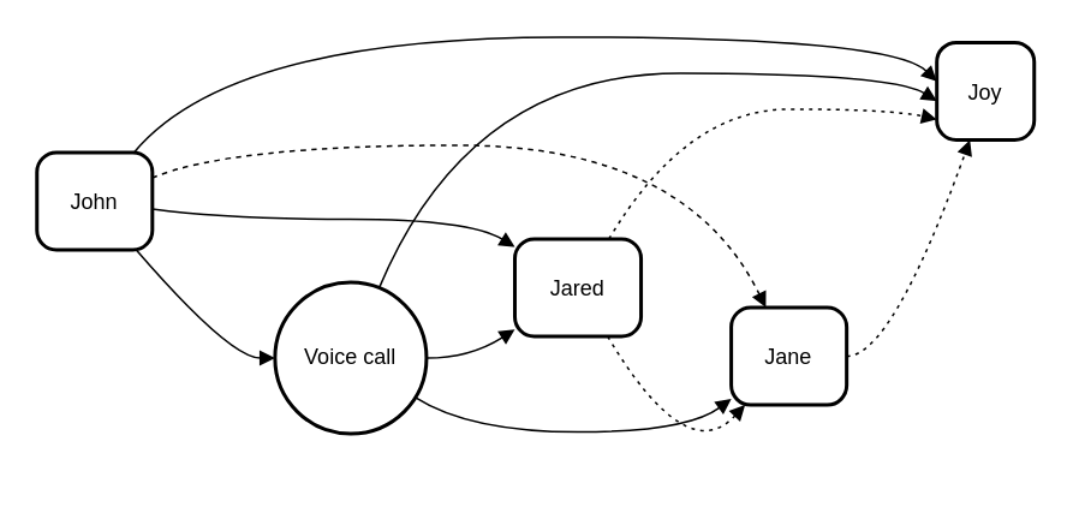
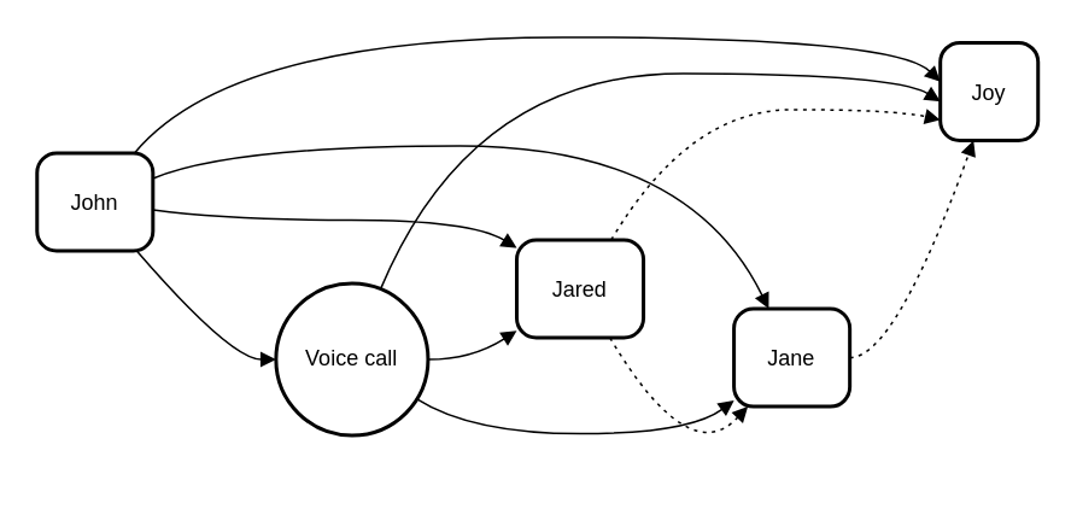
  <mxCell id="0" />
  <mxCell id="1" parent="0" />
  <mxCell id="2" value="John" style="rounded=1;arcSize=20;strokeWidth=2" vertex="1" parent="1"><mxGeometry x="20" y="84" width="64" height="54" as="geometry" /></mxCell>
  <mxCell id="3" value="Voice call" style="ellipse;aspect=fixed;strokeWidth=2;whiteSpace=wrap;" vertex="1" parent="1"><mxGeometry x="152" y="156" width="84" height="84" as="geometry" /></mxCell>
  <mxCell id="4" value="Jared" style="rounded=1;arcSize=20;strokeWidth=2" vertex="1" parent="1"><mxGeometry x="285" y="132" width="70" height="54" as="geometry" /></mxCell>
  <mxCell id="5" value="Jane" style="rounded=1;arcSize=20;strokeWidth=2" vertex="1" parent="1"><mxGeometry x="405" y="170" width="64" height="54" as="geometry" /></mxCell>
  <mxCell id="6" value="Joy" style="rounded=1;arcSize=20;strokeWidth=2" vertex="1" parent="1"><mxGeometry x="519" y="23" width="54" height="54" as="geometry" /></mxCell>
  <mxCell id="7" value="" style="curved=1;startArrow=none;endArrow=block;exitX=0.86;exitY=1;entryX=0;entryY=0.5;" edge="1" parent="1" source="2" target="3"><mxGeometry relative="1" as="geometry"><Array as="points"><mxPoint x="127" y="198" /></Array></mxGeometry></mxCell>
  <mxCell id="8" value="" style="curved=1;startArrow=none;endArrow=block;exitX=1;exitY=0.58;entryX=0.01;entryY=0.09;" edge="1" parent="1" source="2" target="4"><mxGeometry relative="1" as="geometry"><Array as="points"><mxPoint x="127" y="121" /><mxPoint x="260" y="121" /></Array></mxGeometry></mxCell>
- <mxCell id="9" value="" style="curved=1;startArrow=none;endArrow=block;exitX=1;exitY=0.26;entryX=0.3;entryY=0;dashed=1;" edge="1" parent="1" source="2" target="5"><mxGeometry relative="1" as="geometry"><Array as="points"><mxPoint x="127" y="80" /><mxPoint x="380" y="80" /></Array></mxGeometry></mxCell>
+ <mxCell id="9" value="" style="curved=1;startArrow=none;endArrow=block;exitX=1;exitY=0.26;entryX=0.3;entryY=0;" edge="1" parent="1" source="2" target="5"><mxGeometry relative="1" as="geometry"><Array as="points"><mxPoint x="127" y="80" /><mxPoint x="380" y="80" /></Array></mxGeometry></mxCell>
  <mxCell id="10" value="" style="curved=1;startArrow=none;endArrow=block;exitX=0.84;exitY=0;entryX=0;entryY=0.4;" edge="1" parent="1" source="2" target="6"><mxGeometry relative="1" as="geometry"><Array as="points"><mxPoint x="127" y="20" /><mxPoint x="494" y="20" /></Array></mxGeometry></mxCell>
  <mxCell id="11" value="" style="curved=1;startArrow=none;endArrow=block;exitX=0.99;exitY=0.5;entryX=0.01;entryY=0.92;" edge="1" parent="1" source="3" target="4"><mxGeometry relative="1" as="geometry"><Array as="points"><mxPoint x="260" y="198" /></Array></mxGeometry></mxCell>
  <mxCell id="12" value="" style="curved=1;startArrow=none;endArrow=block;exitX=0.99;exitY=0.8;entryX=0.01;entryY=0.93;" edge="1" parent="1" source="3" target="5"><mxGeometry relative="1" as="geometry"><Array as="points"><mxPoint x="260" y="239" /><mxPoint x="380" y="239" /></Array></mxGeometry></mxCell>
  <mxCell id="13" value="" style="curved=1;startArrow=none;endArrow=block;exitX=0.71;exitY=0;entryX=0;entryY=0.6;" edge="1" parent="1" source="3" target="6"><mxGeometry relative="1" as="geometry"><Array as="points"><mxPoint x="260" y="40" /><mxPoint x="494" y="40" /></Array></mxGeometry></mxCell>
  <mxCell id="14" value="" style="curved=1;dashed=1;dashPattern=2 3;startArrow=none;endArrow=block;exitX=0.74;exitY=1.01;entryX=0.12;entryY=1;" edge="1" parent="1" source="4" target="5"><mxGeometry relative="1" as="geometry"><Array as="points"><mxPoint x="380" y="259" /></Array></mxGeometry></mxCell>
  <mxCell id="15" value="" style="curved=1;dashed=1;dashPattern=2 3;startArrow=none;endArrow=block;exitX=0.74;exitY=0.01;entryX=0;entryY=0.79;" edge="1" parent="1" source="4" target="6"><mxGeometry relative="1" as="geometry"><Array as="points"><mxPoint x="380" y="60" /><mxPoint x="494" y="60" /></Array></mxGeometry></mxCell>
  <mxCell id="16" value="" style="curved=1;dashed=1;dashPattern=2 3;startArrow=none;endArrow=block;exitX=1;exitY=0.5;entryX=0.34;entryY=1;" edge="1" parent="1" source="5" target="6"><mxGeometry relative="1" as="geometry"><Array as="points"><mxPoint x="494" y="197" /></Array></mxGeometry></mxCell>
